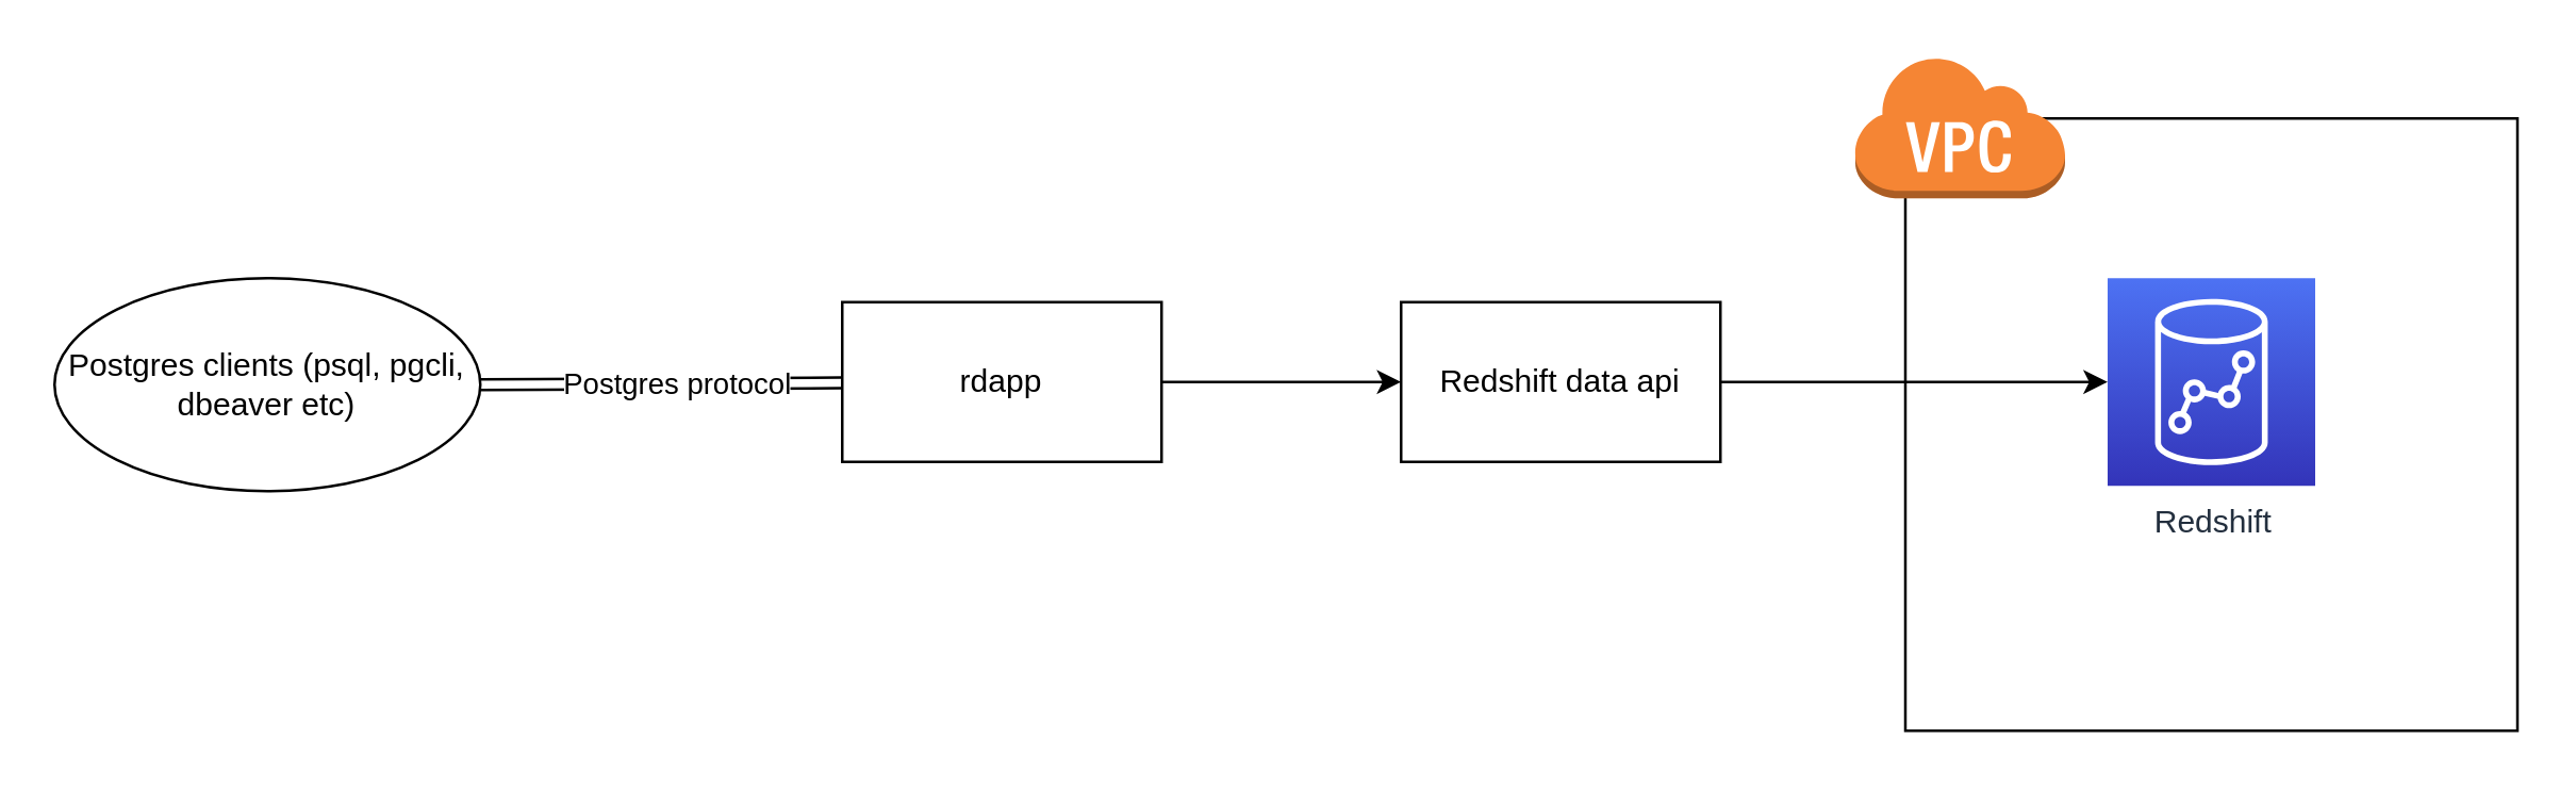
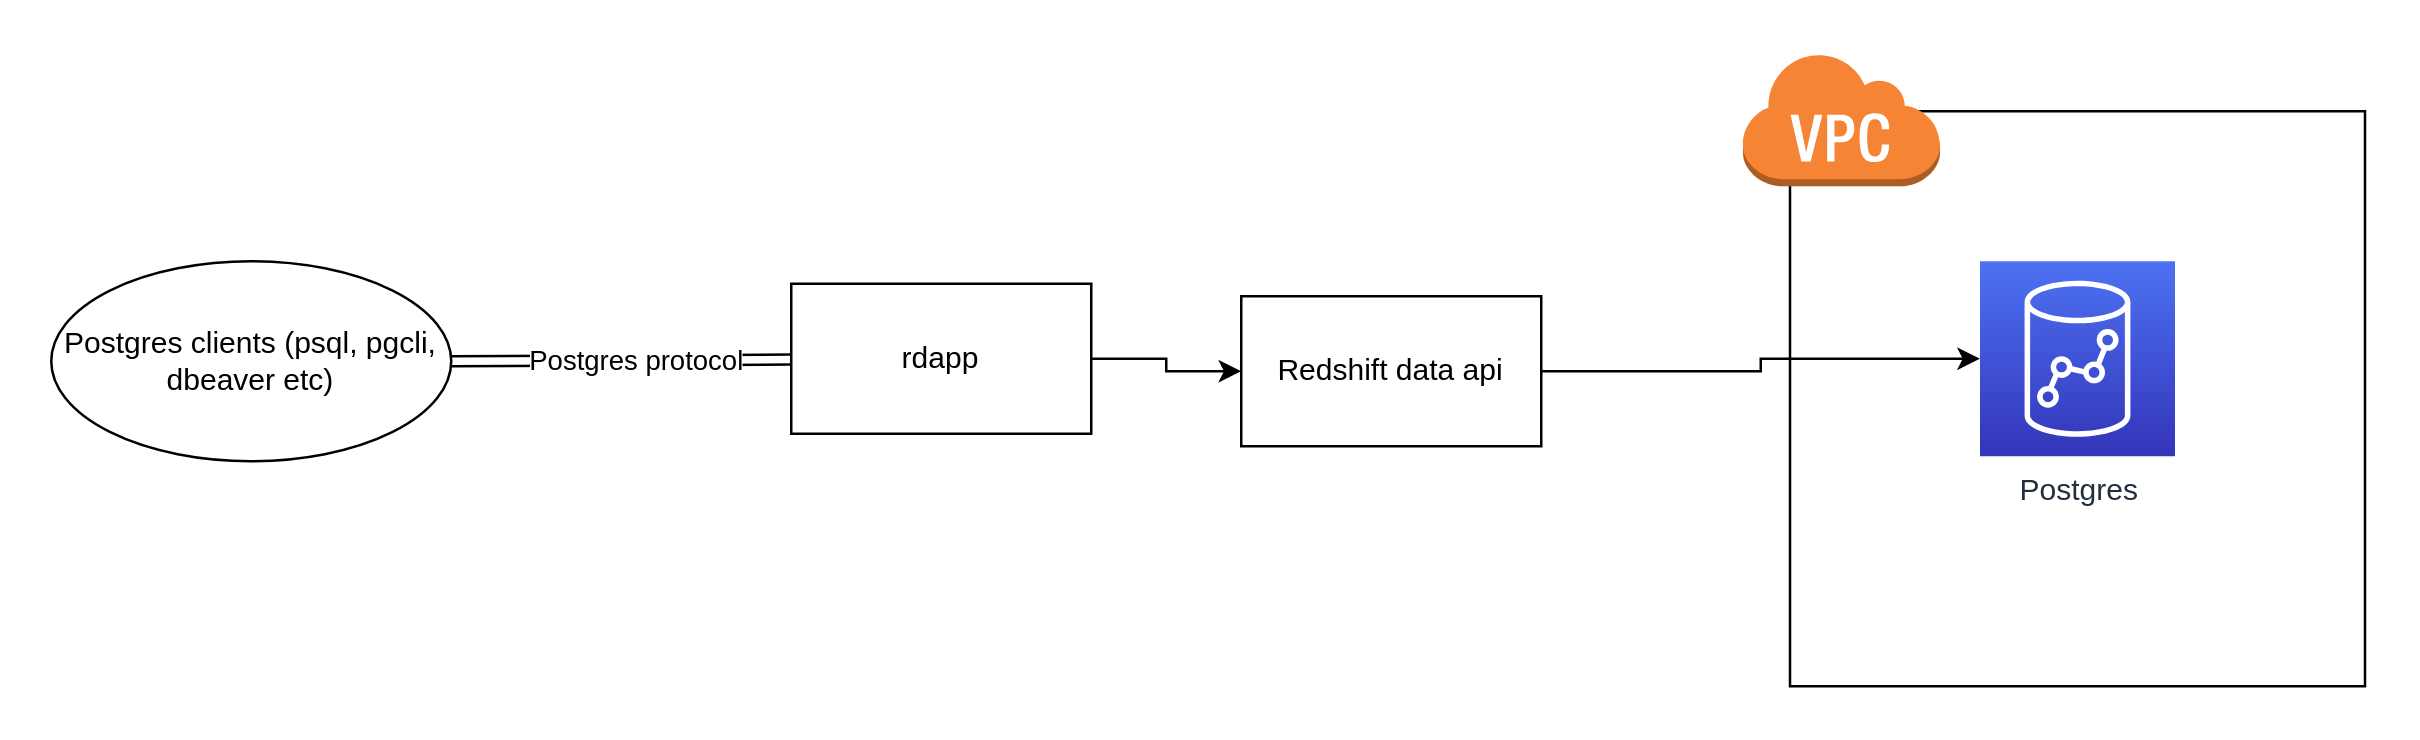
  <mxCell id="0" />
  <mxCell id="1" parent="0" />
  <mxCell id="2" style="edgeStyle=orthogonalEdgeStyle;rounded=0;orthogonalLoop=1;jettySize=auto;html=1;exitX=1;exitY=0.5;exitDx=0;exitDy=0;entryX=0;entryY=0.5;entryDx=0;entryDy=0;" parent="1" source="3" target="4" edge="1"><mxGeometry relative="1" as="geometry" /></mxCell>
  <mxCell id="3" value="rdapp" style="rounded=0;whiteSpace=wrap;html=1;" parent="1" vertex="1"><mxGeometry x="316" y="113" width="120" height="60" as="geometry" /></mxCell>
- <mxCell id="4" value="Redshift data api" style="rounded=0;whiteSpace=wrap;html=1;" parent="1" vertex="1"><mxGeometry x="526" y="113" width="120" height="60" as="geometry" /></mxCell>
+ <mxCell id="4" value="Redshift data api" style="rounded=0;whiteSpace=wrap;html=1;" parent="1" vertex="1"><mxGeometry x="496" y="118" width="120" height="60" as="geometry" /></mxCell>
  <mxCell id="5" value="&lt;span style=&quot;&quot;&gt;Postgres clients (psql, pgcli, dbeaver etc)&lt;/span&gt;" style="ellipse;whiteSpace=wrap;html=1;" parent="1" vertex="1"><mxGeometry x="20" y="104" width="160" height="80" as="geometry" /></mxCell>
  <mxCell id="6" value="" style="endArrow=classic;html=1;rounded=0;exitX=1;exitY=0.5;exitDx=0;exitDy=0;shape=link;" parent="1" source="5" target="3" edge="1"><mxGeometry width="50" height="50" relative="1" as="geometry"><mxPoint x="106" y="4" as="sourcePoint" /><mxPoint x="156" y="-46" as="targetPoint" /></mxGeometry></mxCell>
  <mxCell id="7" value="Postgres protocol" style="edgeLabel;html=1;align=center;verticalAlign=middle;resizable=0;points=[];" parent="6" vertex="1" connectable="0"><mxGeometry x="0.086" relative="1" as="geometry"><mxPoint as="offset" /></mxGeometry></mxCell>
  <mxCell id="8" value="" style="whiteSpace=wrap;html=1;aspect=fixed;" parent="1" vertex="1"><mxGeometry x="715.5" y="44" width="230" height="230" as="geometry" /></mxCell>
- <mxCell id="9" value="Redshift" style="sketch=0;points=[[0,0,0],[0.25,0,0],[0.5,0,0],[0.75,0,0],[1,0,0],[0,1,0],[0.25,1,0],[0.5,1,0],[0.75,1,0],[1,1,0],[0,0.25,0],[0,0.5,0],[0,0.75,0],[1,0.25,0],[1,0.5,0],[1,0.75,0]];outlineConnect=0;fontColor=#232F3E;gradientColor=#4D72F3;gradientDirection=north;fillColor=#3334B9;strokeColor=#ffffff;dashed=0;verticalLabelPosition=bottom;verticalAlign=top;align=center;html=1;fontSize=12;fontStyle=0;aspect=fixed;shape=mxgraph.aws4.resourceIcon;resIcon=mxgraph.aws4.redshift;" parent="1" vertex="1"><mxGeometry x="791.5" y="104" width="78" height="78" as="geometry" /></mxCell>
+ <mxCell id="9" value="Postgres" style="sketch=0;points=[[0,0,0],[0.25,0,0],[0.5,0,0],[0.75,0,0],[1,0,0],[0,1,0],[0.25,1,0],[0.5,1,0],[0.75,1,0],[1,1,0],[0,0.25,0],[0,0.5,0],[0,0.75,0],[1,0.25,0],[1,0.5,0],[1,0.75,0]];outlineConnect=0;fontColor=#232F3E;gradientColor=#4D72F3;gradientDirection=north;fillColor=#3334B9;strokeColor=#ffffff;dashed=0;verticalLabelPosition=bottom;verticalAlign=top;align=center;html=1;fontSize=12;fontStyle=0;aspect=fixed;shape=mxgraph.aws4.resourceIcon;resIcon=mxgraph.aws4.redshift;" parent="1" vertex="1"><mxGeometry x="791.5" y="104" width="78" height="78" as="geometry" /></mxCell>
  <mxCell id="10" value="" style="outlineConnect=0;dashed=0;verticalLabelPosition=bottom;verticalAlign=top;align=center;html=1;shape=mxgraph.aws3.virtual_private_cloud;fillColor=#F58534;gradientColor=none;" parent="1" vertex="1"><mxGeometry x="696" y="20" width="79.5" height="54" as="geometry" /></mxCell>
  <mxCell id="11" style="edgeStyle=orthogonalEdgeStyle;rounded=0;orthogonalLoop=1;jettySize=auto;html=1;exitX=1;exitY=0.5;exitDx=0;exitDy=0;entryX=0;entryY=0.5;entryDx=0;entryDy=0;entryPerimeter=0;" parent="1" source="4" target="9" edge="1"><mxGeometry relative="1" as="geometry" /></mxCell>
